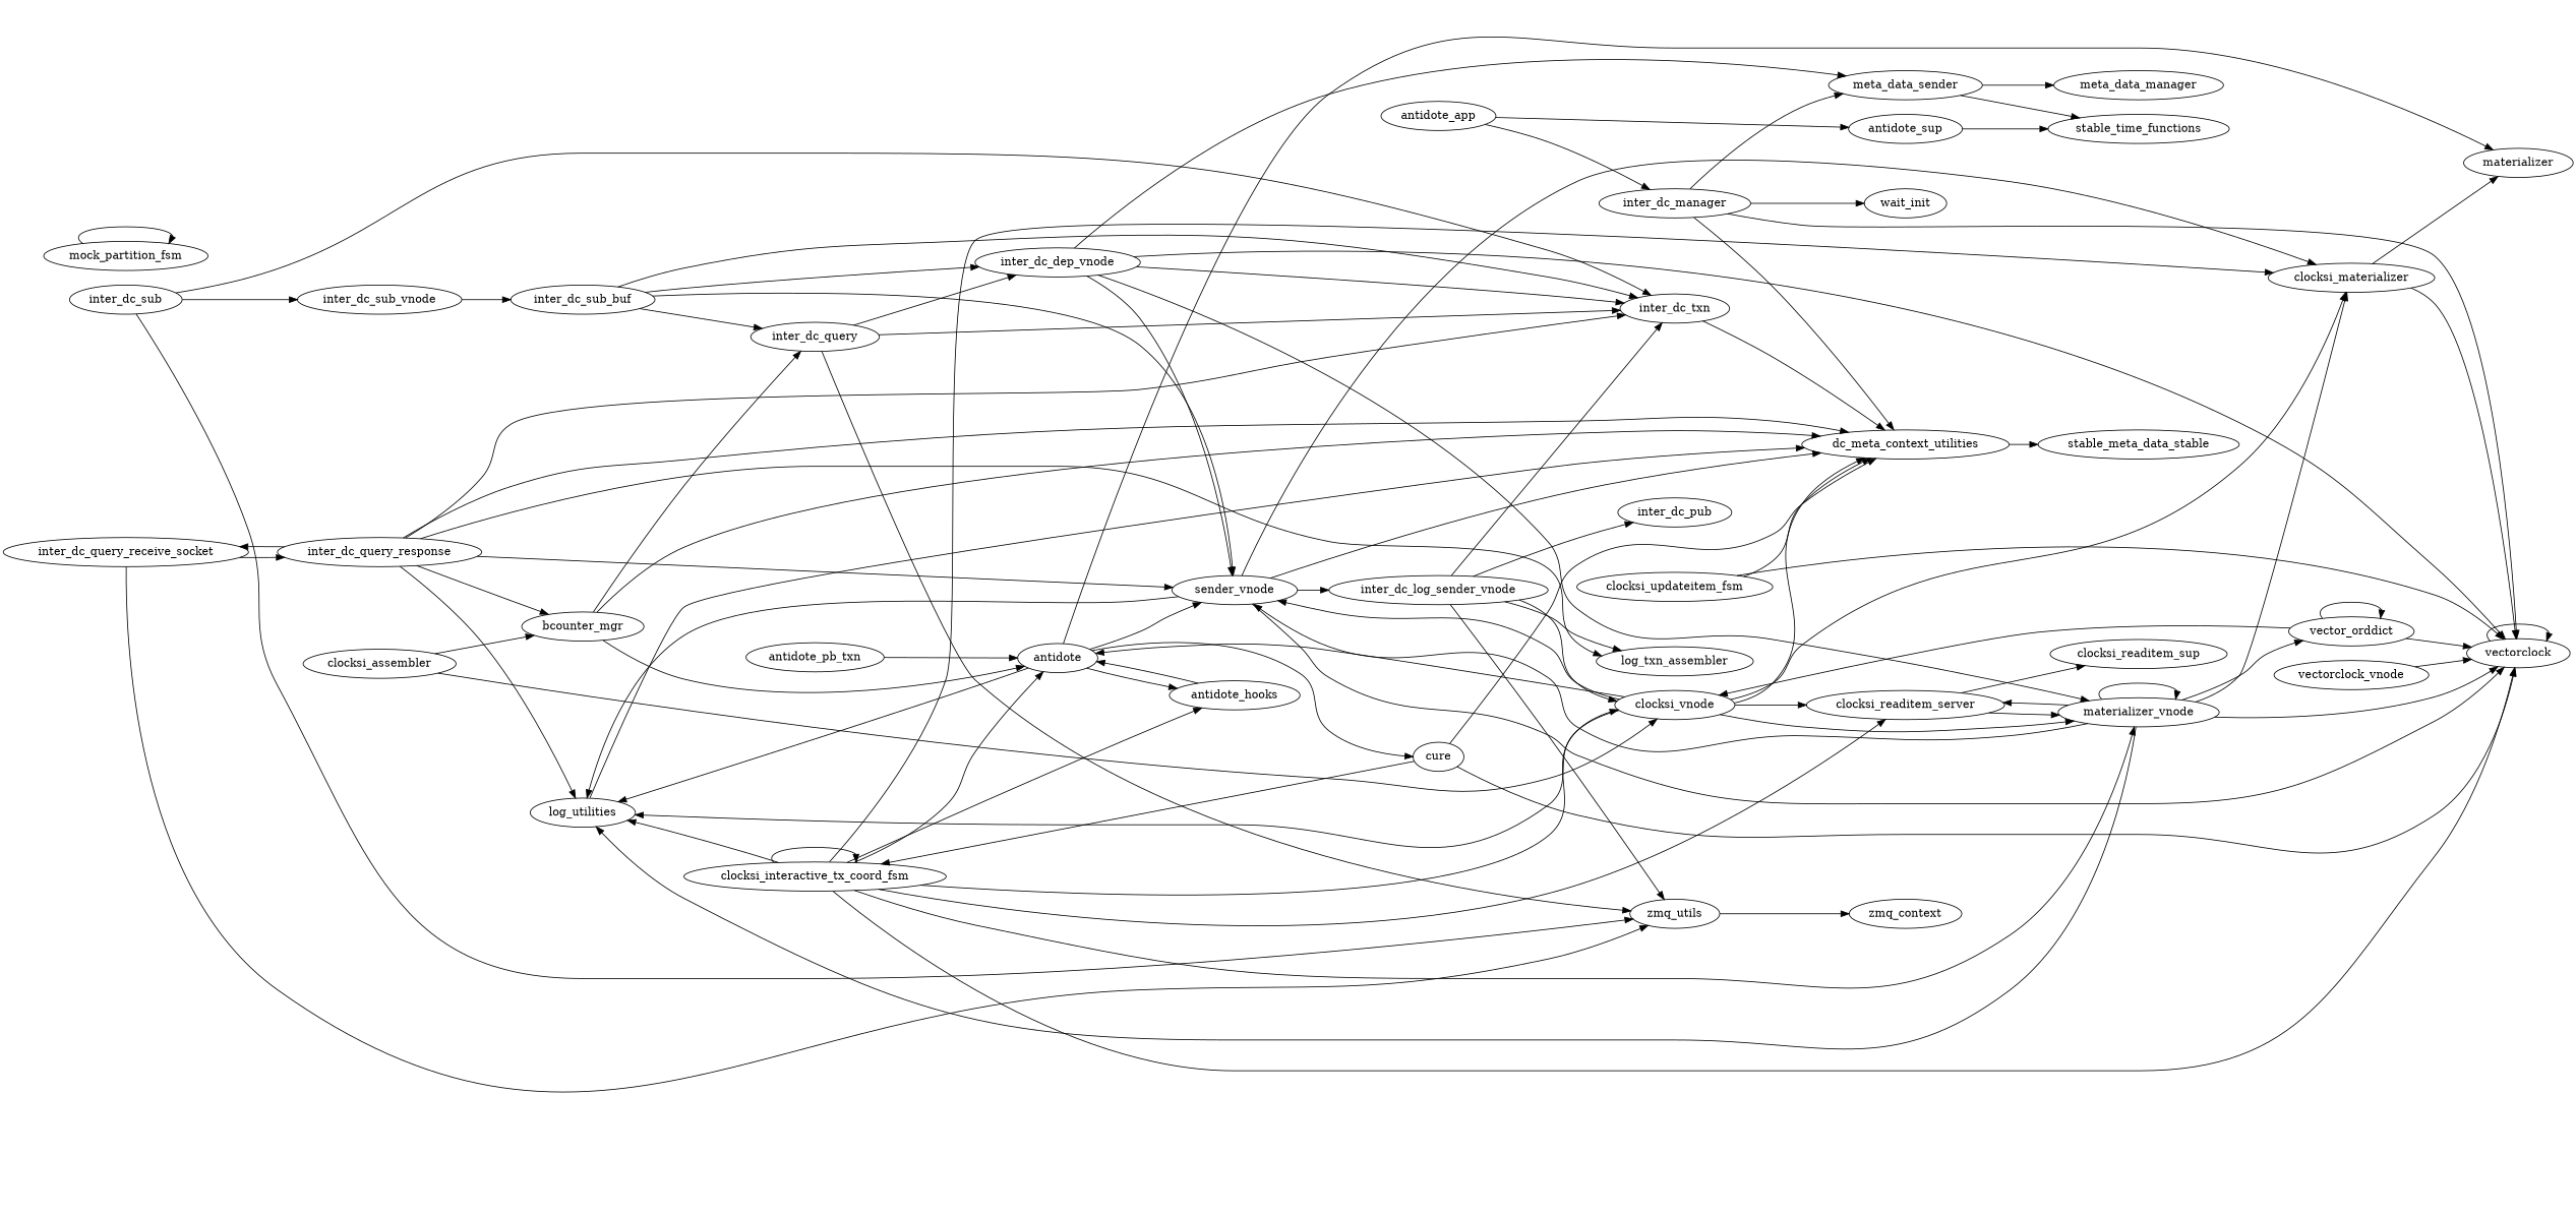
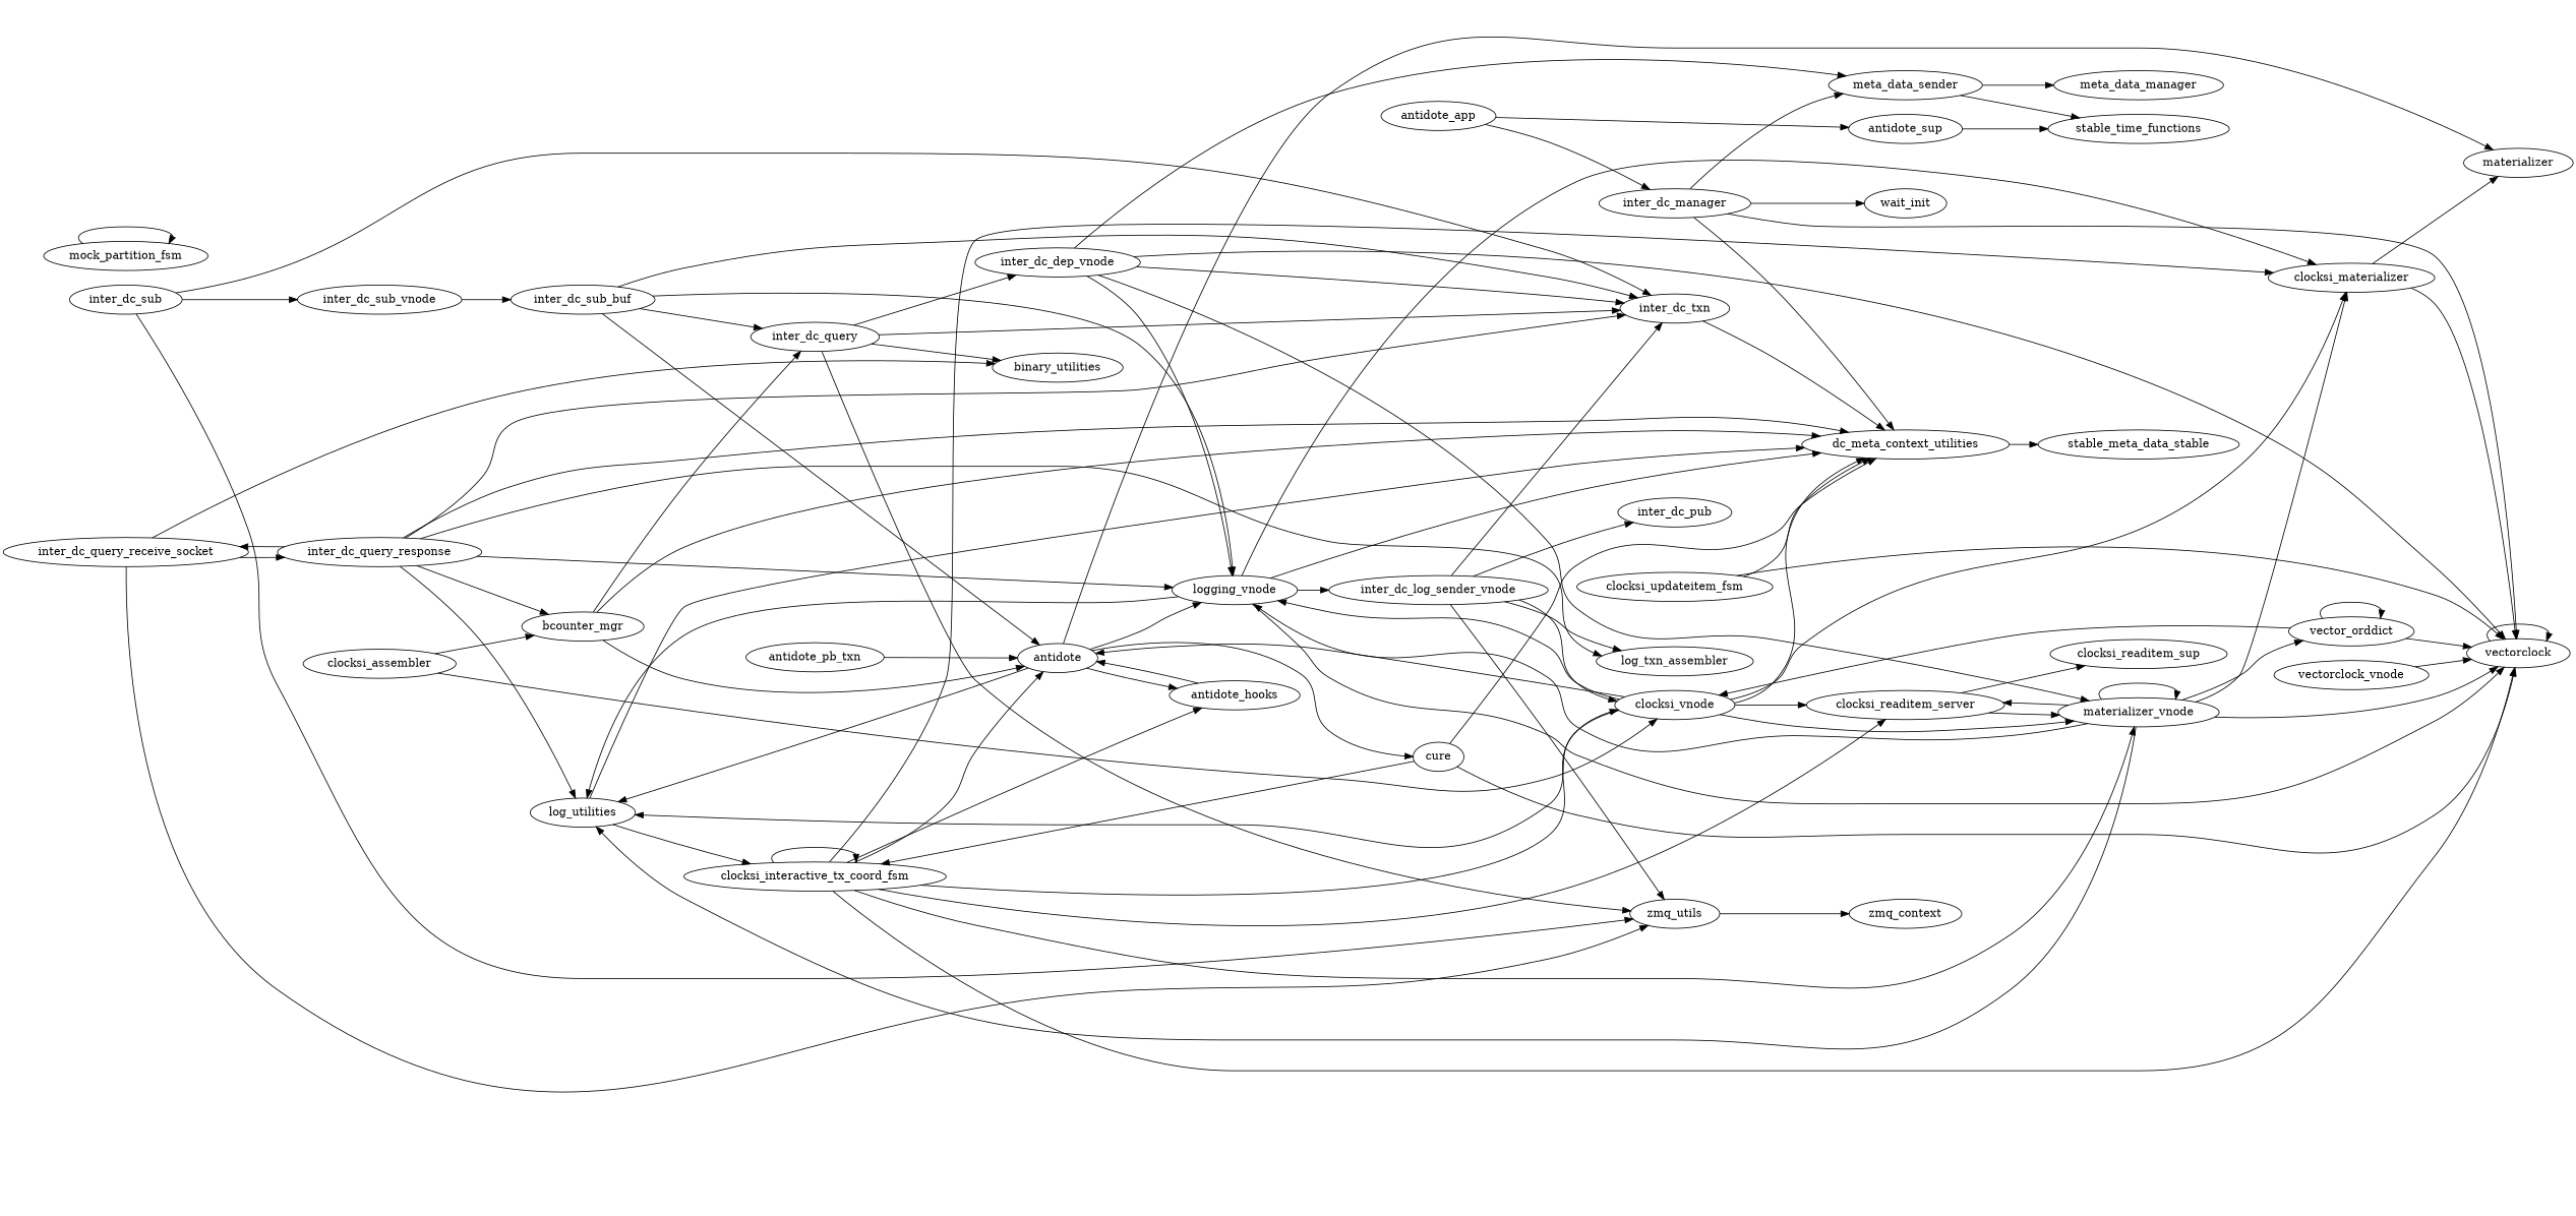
  digraph {
    rankdir=LR
    antidote_app
    antidote_sup
    inter_dc_manager
    stable_time_functions
    n5 [label=dc_meta_context_utilities]
    vectorclock
    meta_data_sender
    wait_init
    n9 [label=stable_meta_data_stable]
    meta_data_manager
    antidote
    materializer
    log_utilities
-   logging_vnode [label=sender_vnode]
+   logging_vnode
    antidote_hooks
    cure
    clocksi_materializer
    inter_dc_log_sender_vnode
    clocksi_interactive_tx_coord_fsm
    inter_dc_dep_vnode
    inter_dc_txn
    materializer_vnode
    zmq_utils
    clocksi_vnode
    log_txn_assembler
    inter_dc_pub
    clocksi_readitem_server
    antidote_pb_txn
    bcounter_mgr
    inter_dc_query
+   binary_utilities
    zmq_context
    n33 [label=clocksi_assembler]
    clocksi_readitem_sup
    vector_orddict
    clocksi_updateitem_fsm
    inter_dc_query_receive_socket
    inter_dc_query_response
    inter_dc_sub_buf
    inter_dc_sub
    inter_dc_sub_vnode
    mock_partition_fsm
    vectorclock_vnode
    antidote_app -> antidote_sup
    antidote_app -> inter_dc_manager
    antidote_sup -> stable_time_functions
    inter_dc_manager -> n5
    inter_dc_manager -> vectorclock
    inter_dc_manager -> meta_data_sender
    inter_dc_manager -> wait_init
    n5 -> n9
    vectorclock -> vectorclock
    meta_data_sender -> stable_time_functions
    meta_data_sender -> meta_data_manager
    antidote -> materializer
    antidote -> log_utilities
    antidote -> logging_vnode
    antidote -> antidote_hooks
    antidote -> cure
    log_utilities -> n5
    logging_vnode -> n5
    logging_vnode -> vectorclock
    logging_vnode -> log_utilities
    logging_vnode -> clocksi_materializer
    logging_vnode -> inter_dc_log_sender_vnode
    antidote_hooks -> antidote
    cure -> n5
    cure -> vectorclock
    cure -> clocksi_interactive_tx_coord_fsm
    clocksi_materializer -> vectorclock
    clocksi_materializer -> materializer
    inter_dc_log_sender_vnode -> inter_dc_txn
    inter_dc_log_sender_vnode -> zmq_utils
    inter_dc_log_sender_vnode -> clocksi_vnode
    inter_dc_log_sender_vnode -> log_txn_assembler
    inter_dc_log_sender_vnode -> inter_dc_pub
    clocksi_interactive_tx_coord_fsm -> vectorclock
    clocksi_interactive_tx_coord_fsm -> antidote
-   clocksi_interactive_tx_coord_fsm -> log_utilities
+   log_utilities -> clocksi_interactive_tx_coord_fsm
    clocksi_interactive_tx_coord_fsm -> antidote_hooks
    clocksi_interactive_tx_coord_fsm -> clocksi_materializer
    clocksi_interactive_tx_coord_fsm -> clocksi_interactive_tx_coord_fsm
    clocksi_interactive_tx_coord_fsm -> materializer_vnode
    clocksi_interactive_tx_coord_fsm -> clocksi_vnode
    clocksi_interactive_tx_coord_fsm -> clocksi_readitem_server
    inter_dc_dep_vnode -> vectorclock
    inter_dc_dep_vnode -> meta_data_sender
    inter_dc_dep_vnode -> logging_vnode
    inter_dc_dep_vnode -> inter_dc_txn
    inter_dc_dep_vnode -> materializer_vnode
    inter_dc_txn -> n5
    materializer_vnode -> vectorclock
    materializer_vnode -> log_utilities
    materializer_vnode -> logging_vnode
    materializer_vnode -> clocksi_materializer
    materializer_vnode -> materializer_vnode
    materializer_vnode -> clocksi_readitem_server
    materializer_vnode -> vector_orddict
    zmq_utils -> zmq_context
    clocksi_vnode -> n5
    clocksi_vnode -> antidote
    clocksi_vnode -> log_utilities
    clocksi_vnode -> logging_vnode
    clocksi_vnode -> clocksi_materializer
    clocksi_vnode -> materializer_vnode
    clocksi_vnode -> clocksi_readitem_server
    clocksi_readitem_server -> materializer_vnode
    clocksi_readitem_server -> clocksi_readitem_sup
    antidote_pb_txn -> antidote
    bcounter_mgr -> n5
    bcounter_mgr -> antidote
    bcounter_mgr -> inter_dc_query
    inter_dc_query -> inter_dc_dep_vnode
    inter_dc_query -> inter_dc_txn
    inter_dc_query -> zmq_utils
+   inter_dc_query -> binary_utilities
    n33 -> clocksi_vnode
    n33 -> bcounter_mgr
    vector_orddict -> vectorclock
    vector_orddict -> clocksi_vnode
    vector_orddict -> vector_orddict
    clocksi_updateitem_fsm -> n5
    clocksi_updateitem_fsm -> vectorclock
    inter_dc_query_receive_socket -> zmq_utils
+   inter_dc_query_receive_socket -> binary_utilities
    inter_dc_query_receive_socket -> inter_dc_query_response
    inter_dc_query_response -> n5
    inter_dc_query_response -> log_utilities
    inter_dc_query_response -> logging_vnode
    inter_dc_query_response -> inter_dc_txn
    inter_dc_query_response -> log_txn_assembler
    inter_dc_query_response -> bcounter_mgr
    inter_dc_query_response -> inter_dc_query_receive_socket
    inter_dc_sub_buf -> logging_vnode
-   inter_dc_sub_buf -> inter_dc_dep_vnode
+   inter_dc_sub_buf -> antidote
    inter_dc_sub_buf -> inter_dc_txn
    inter_dc_sub_buf -> inter_dc_query
    inter_dc_sub -> inter_dc_txn
    inter_dc_sub -> zmq_utils
    inter_dc_sub -> inter_dc_sub_vnode
    inter_dc_sub_vnode -> inter_dc_sub_buf
    mock_partition_fsm -> mock_partition_fsm
    vectorclock_vnode -> vectorclock
  }
